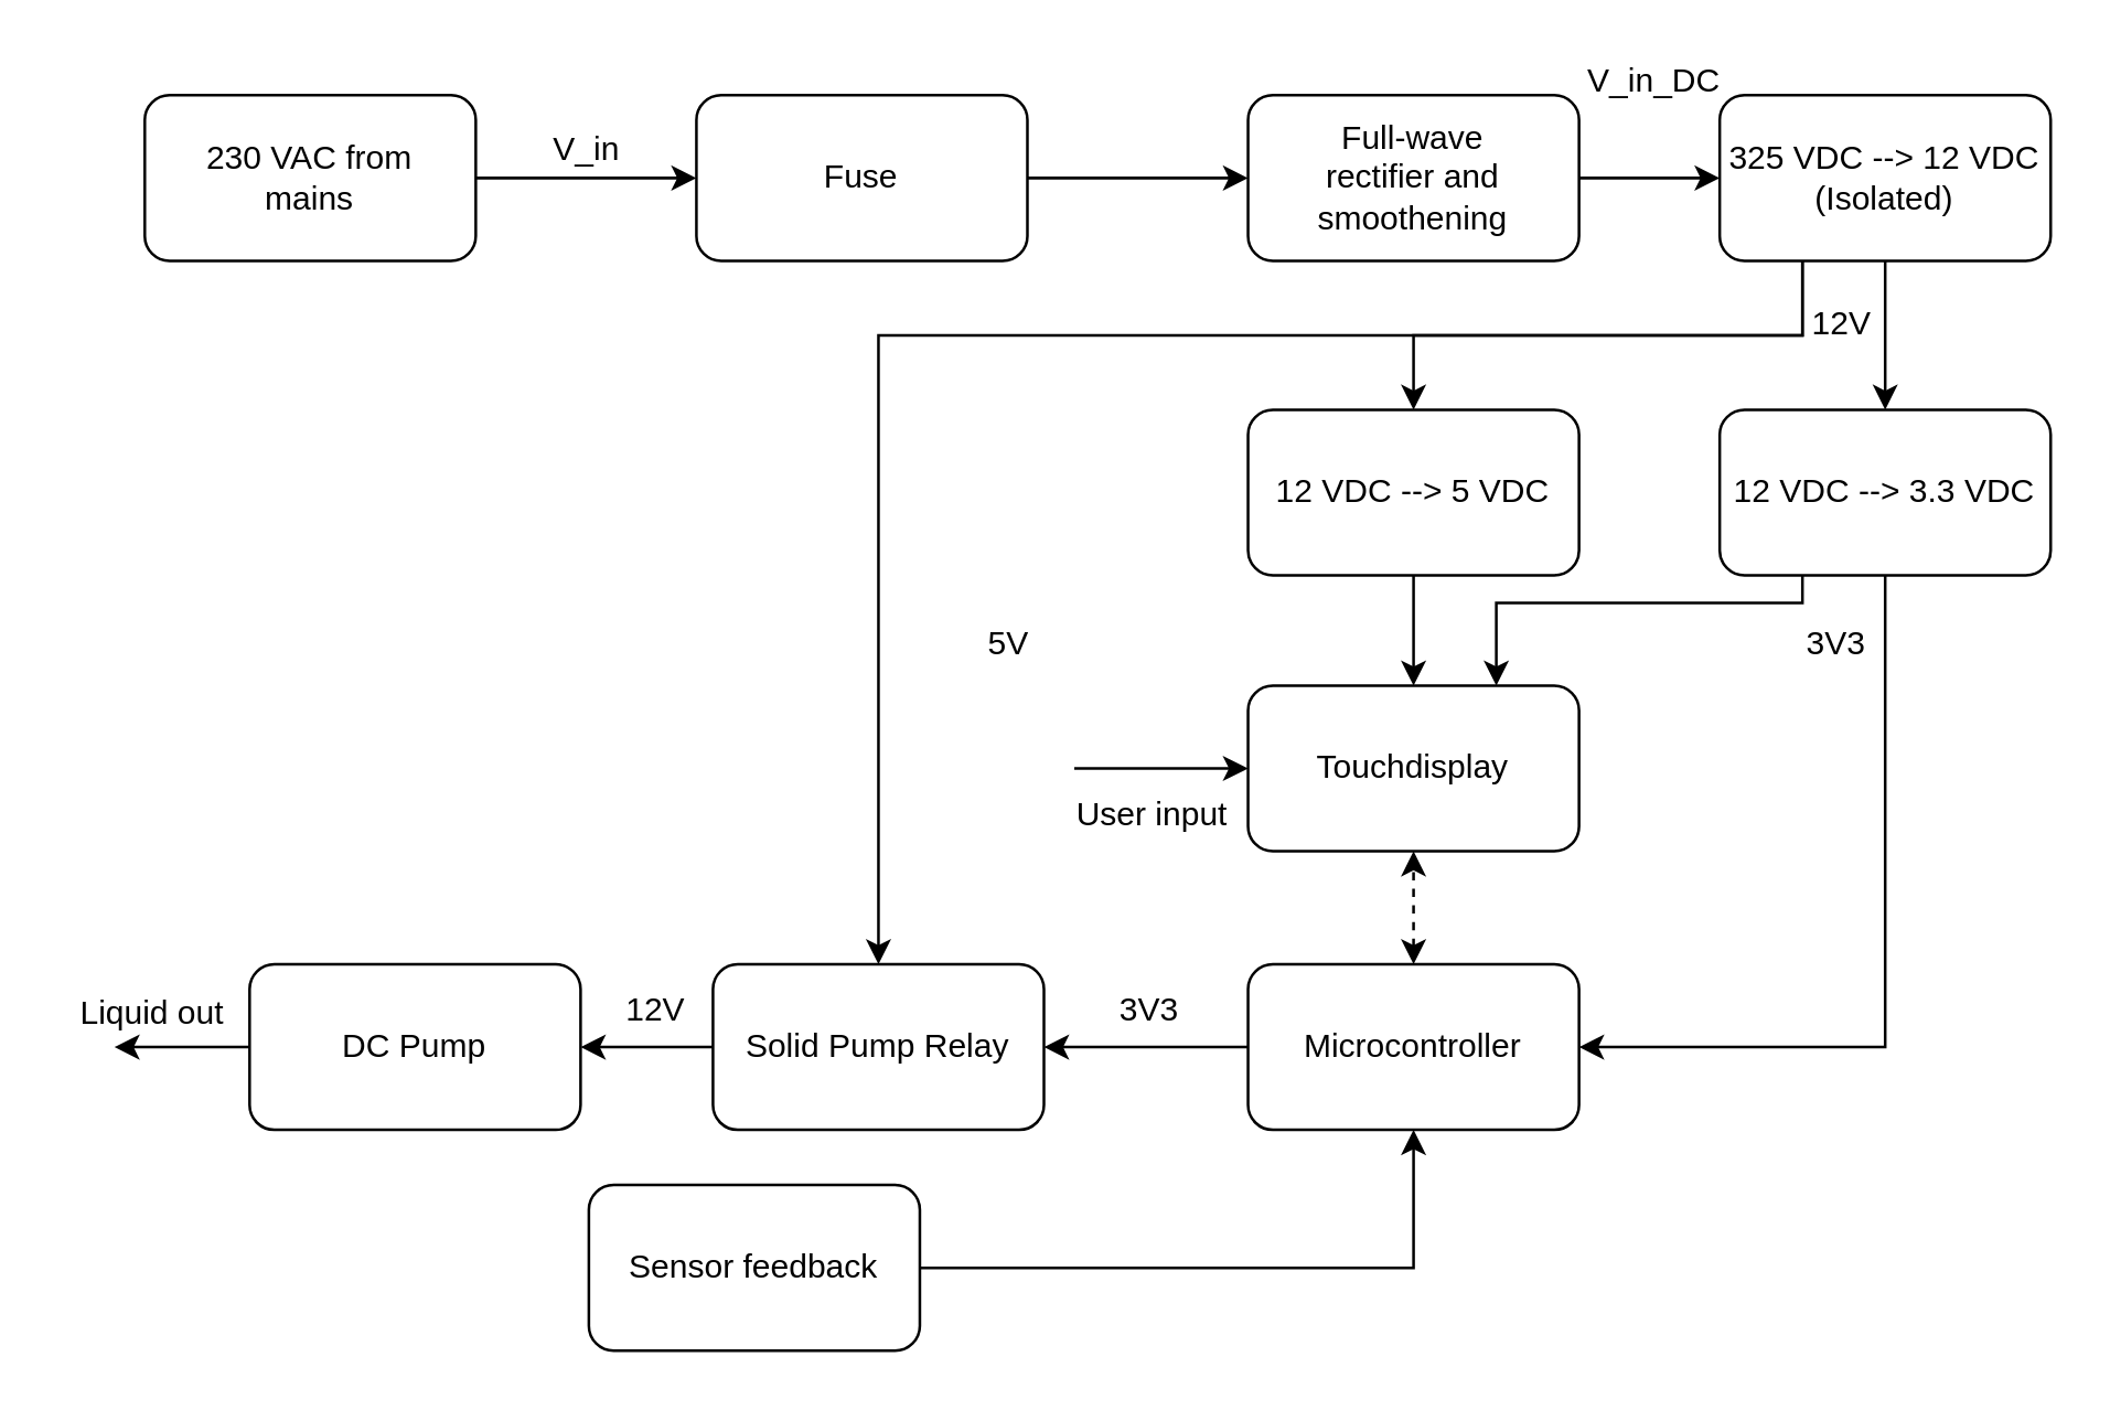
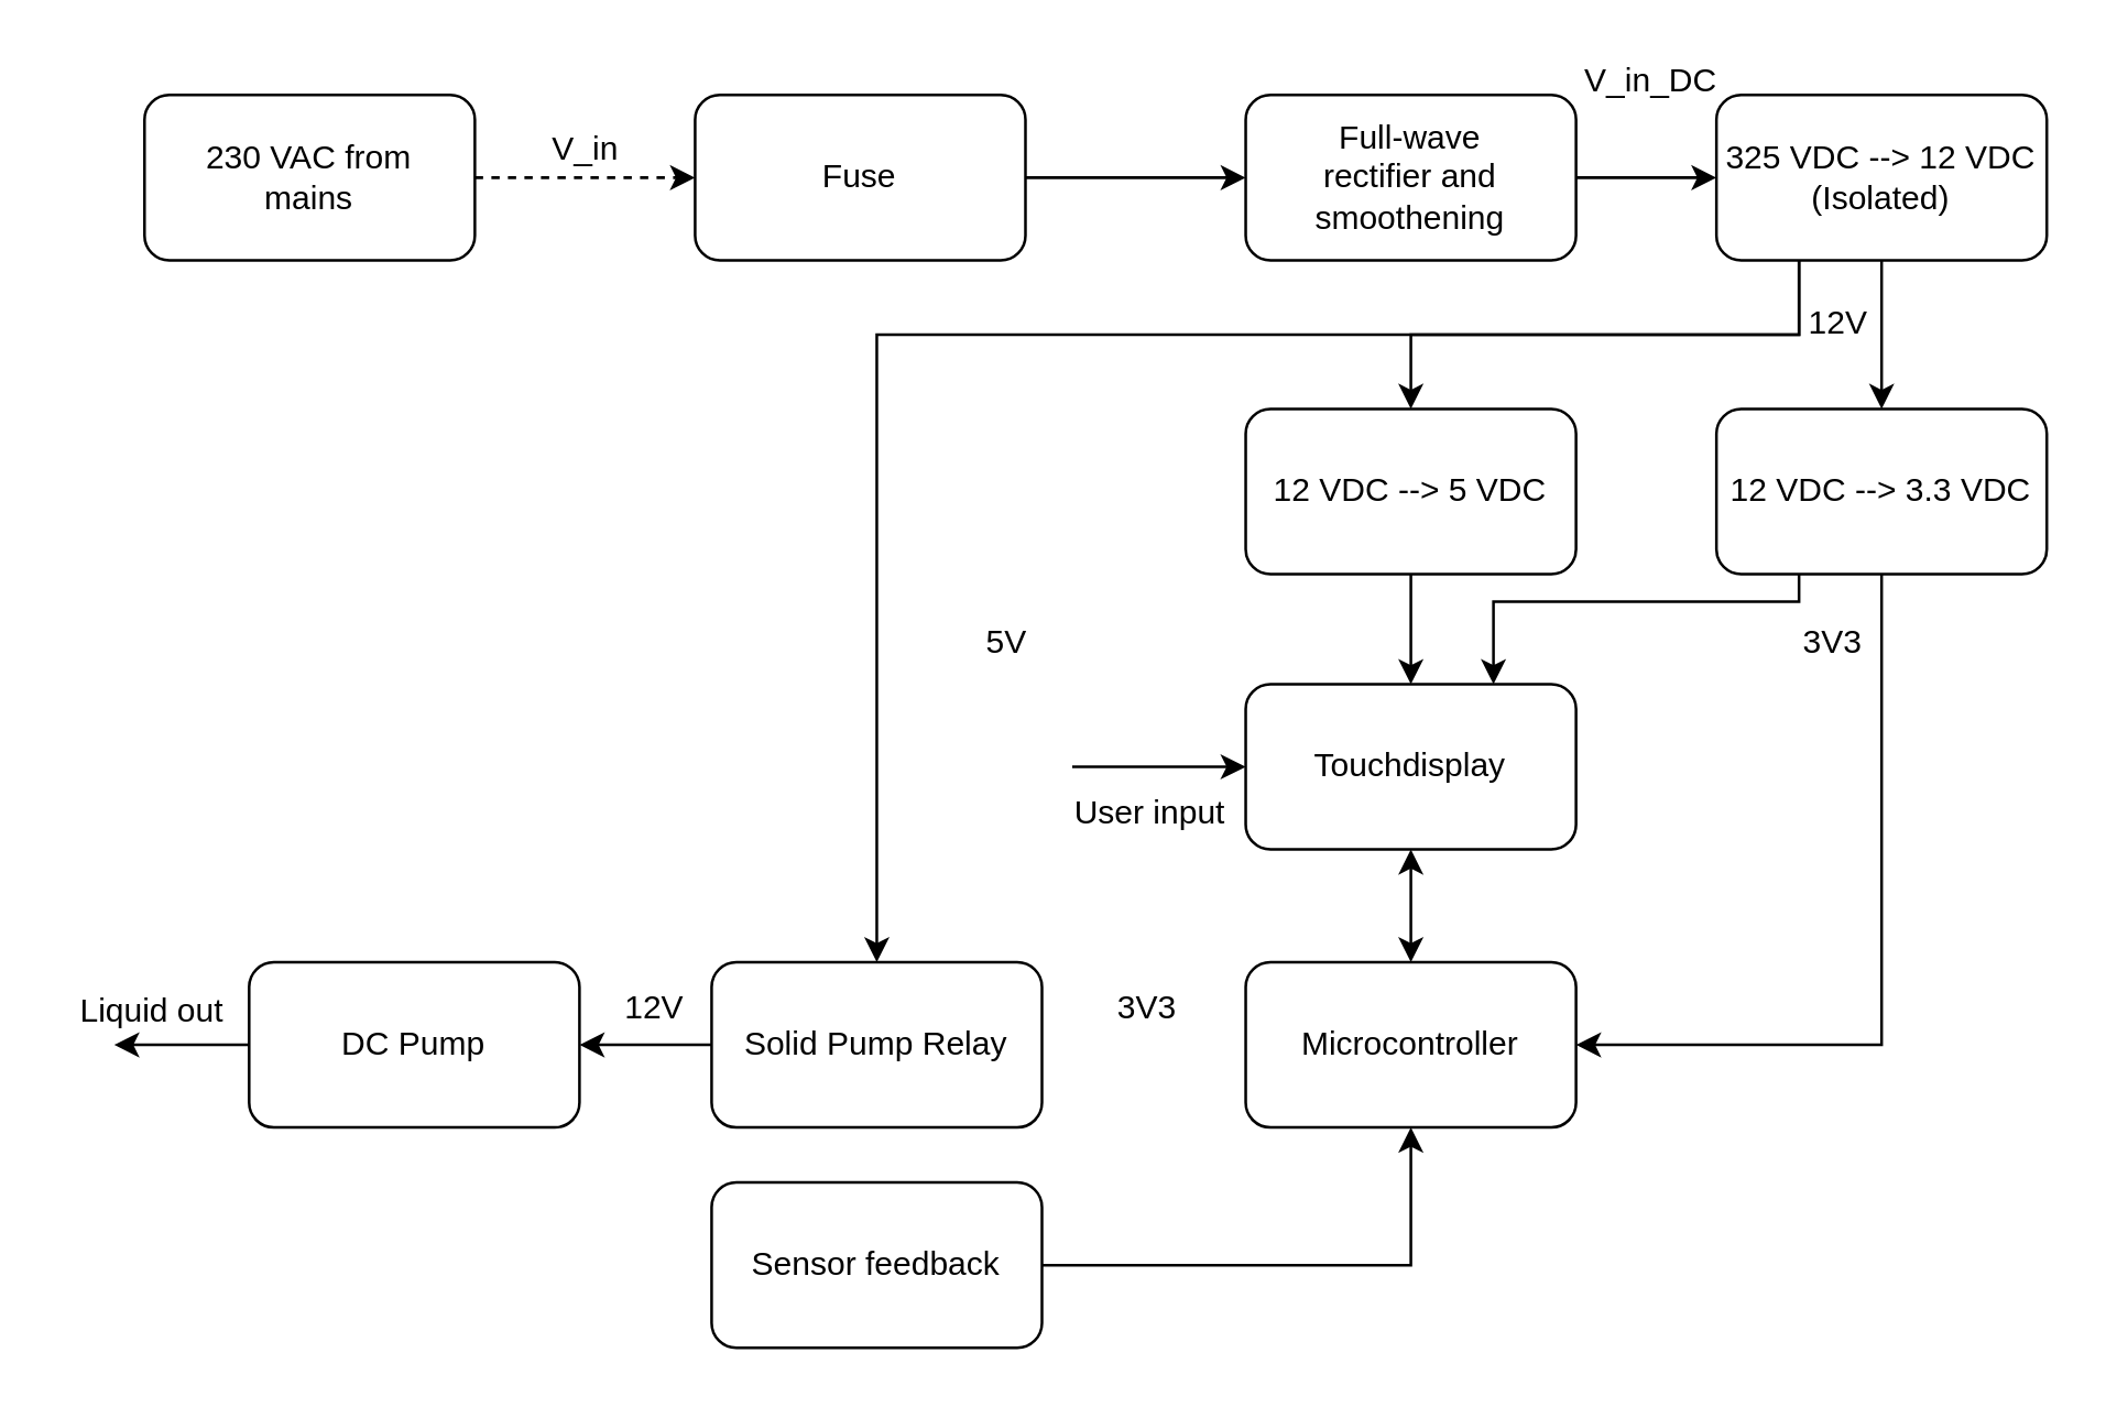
  <mxCell id="0" />
  <mxCell id="1" parent="0" />
- <mxCell id="2" value="" style="edgeStyle=orthogonalEdgeStyle;rounded=0;orthogonalLoop=1;jettySize=auto;html=1;" parent="1" source="3" target="5" edge="1"><mxGeometry relative="1" as="geometry" /></mxCell>
+ <mxCell id="2" value="" style="edgeStyle=orthogonalEdgeStyle;rounded=0;orthogonalLoop=1;jettySize=auto;html=1;dashed=1;" parent="1" source="3" target="5" edge="1"><mxGeometry relative="1" as="geometry" /></mxCell>
  <mxCell id="3" value="230 VAC from&lt;br&gt;mains" style="rounded=1;whiteSpace=wrap;html=1;" parent="1" vertex="1"><mxGeometry x="52" y="34" width="120" height="60" as="geometry" /></mxCell>
  <mxCell id="4" value="" style="edgeStyle=orthogonalEdgeStyle;rounded=0;orthogonalLoop=1;jettySize=auto;html=1;" parent="1" source="5" target="7" edge="1"><mxGeometry relative="1" as="geometry" /></mxCell>
  <mxCell id="5" value="Fuse" style="rounded=1;whiteSpace=wrap;html=1;" parent="1" vertex="1"><mxGeometry x="252" y="34" width="120" height="60" as="geometry" /></mxCell>
  <mxCell id="6" value="" style="edgeStyle=orthogonalEdgeStyle;rounded=0;orthogonalLoop=1;jettySize=auto;html=1;" edge="1" parent="1" source="7" target="11"><mxGeometry relative="1" as="geometry" /></mxCell>
  <mxCell id="7" value="Full-wave&lt;br&gt;rectifier and smoothening" style="rounded=1;whiteSpace=wrap;html=1;" parent="1" vertex="1"><mxGeometry x="452" y="34" width="120" height="60" as="geometry" /></mxCell>
  <mxCell id="8" value="" style="edgeStyle=orthogonalEdgeStyle;rounded=0;orthogonalLoop=1;jettySize=auto;html=1;" edge="1" parent="1" source="11" target="31"><mxGeometry relative="1" as="geometry" /></mxCell>
  <mxCell id="9" style="edgeStyle=orthogonalEdgeStyle;rounded=0;orthogonalLoop=1;jettySize=auto;html=1;exitX=0.25;exitY=1;exitDx=0;exitDy=0;entryX=0.5;entryY=0;entryDx=0;entryDy=0;" edge="1" parent="1" source="11" target="13"><mxGeometry relative="1" as="geometry" /></mxCell>
  <mxCell id="10" style="edgeStyle=orthogonalEdgeStyle;rounded=0;orthogonalLoop=1;jettySize=auto;html=1;exitX=0.25;exitY=1;exitDx=0;exitDy=0;entryX=0.5;entryY=0;entryDx=0;entryDy=0;" edge="1" parent="1" source="11" target="18"><mxGeometry relative="1" as="geometry"><Array as="points"><mxPoint x="653" y="121" /><mxPoint x="318" y="121" /></Array></mxGeometry></mxCell>
  <mxCell id="11" value="325 VDC --&amp;gt; 12 VDC&lt;br&gt;(Isolated)" style="rounded=1;whiteSpace=wrap;html=1;" parent="1" vertex="1"><mxGeometry x="623" y="34" width="120" height="60" as="geometry" /></mxCell>
  <mxCell id="12" style="edgeStyle=orthogonalEdgeStyle;rounded=0;orthogonalLoop=1;jettySize=auto;html=1;exitX=0.5;exitY=1;exitDx=0;exitDy=0;entryX=0.5;entryY=0;entryDx=0;entryDy=0;" edge="1" parent="1" source="13" target="14"><mxGeometry relative="1" as="geometry" /></mxCell>
  <mxCell id="13" value="12 VDC --&amp;gt; 5 VDC" style="rounded=1;whiteSpace=wrap;html=1;" parent="1" vertex="1"><mxGeometry x="452" y="148" width="120" height="60" as="geometry" /></mxCell>
  <mxCell id="14" value="Touchdisplay" style="rounded=1;whiteSpace=wrap;html=1;" parent="1" vertex="1"><mxGeometry x="452" y="248" width="120" height="60" as="geometry" /></mxCell>
- <mxCell id="15" value="" style="edgeStyle=orthogonalEdgeStyle;rounded=0;orthogonalLoop=1;jettySize=auto;html=1;" edge="1" parent="1" source="16" target="18"><mxGeometry relative="1" as="geometry" /></mxCell>
  <mxCell id="16" value="&lt;div&gt;Microcontroller&lt;br&gt;&lt;/div&gt;" style="rounded=1;whiteSpace=wrap;html=1;" parent="1" vertex="1"><mxGeometry x="452" y="349" width="120" height="60" as="geometry" /></mxCell>
  <mxCell id="17" value="" style="edgeStyle=orthogonalEdgeStyle;rounded=0;orthogonalLoop=1;jettySize=auto;html=1;" edge="1" parent="1" source="18" target="20"><mxGeometry relative="1" as="geometry" /></mxCell>
  <mxCell id="18" value="&lt;div&gt;Solid Pump Relay&lt;/div&gt;" style="rounded=1;whiteSpace=wrap;html=1;" parent="1" vertex="1"><mxGeometry x="258" y="349" width="120" height="60" as="geometry" /></mxCell>
  <mxCell id="19" value="" style="edgeStyle=orthogonalEdgeStyle;rounded=0;orthogonalLoop=1;jettySize=auto;html=1;" edge="1" parent="1" source="20"><mxGeometry relative="1" as="geometry"><mxPoint x="41" y="379" as="targetPoint" /></mxGeometry></mxCell>
  <mxCell id="20" value="DC Pump" style="rounded=1;whiteSpace=wrap;html=1;" parent="1" vertex="1"><mxGeometry x="90" y="349" width="120" height="60" as="geometry" /></mxCell>
  <mxCell id="21" value="" style="endArrow=classic;html=1;entryX=0;entryY=0.5;entryDx=0;entryDy=0;" parent="1" target="14" edge="1"><mxGeometry width="50" height="50" relative="1" as="geometry"><mxPoint x="389" y="278" as="sourcePoint" /><mxPoint x="372" y="384" as="targetPoint" /></mxGeometry></mxCell>
  <mxCell id="22" value="Liquid out" style="text;html=1;strokeColor=none;fillColor=none;align=center;verticalAlign=middle;whiteSpace=wrap;rounded=0;" parent="1" vertex="1"><mxGeometry x="20" y="357" width="70" height="20" as="geometry" /></mxCell>
  <mxCell id="23" style="edgeStyle=orthogonalEdgeStyle;rounded=0;orthogonalLoop=1;jettySize=auto;html=1;exitX=1;exitY=0.5;exitDx=0;exitDy=0;entryX=0.5;entryY=1;entryDx=0;entryDy=0;" edge="1" parent="1" source="24" target="16"><mxGeometry relative="1" as="geometry" /></mxCell>
- <mxCell id="24" value="Sensor feedback" style="rounded=1;whiteSpace=wrap;html=1;" parent="1" vertex="1"><mxGeometry x="213" y="429" width="120" height="60" as="geometry" /></mxCell>
+ <mxCell id="24" value="Sensor feedback" style="rounded=1;whiteSpace=wrap;html=1;" parent="1" vertex="1"><mxGeometry x="258" y="429" width="120" height="60" as="geometry" /></mxCell>
  <mxCell id="25" value="V_in" style="text;html=1;align=center;verticalAlign=middle;resizable=0;points=[];autosize=1;" parent="1" vertex="1"><mxGeometry x="192" y="44" width="40" height="20" as="geometry" /></mxCell>
  <mxCell id="26" value="V_in_DC" style="text;html=1;align=center;verticalAlign=middle;resizable=0;points=[];autosize=1;" parent="1" vertex="1"><mxGeometry x="570" y="20" width="58" height="18" as="geometry" /></mxCell>
  <mxCell id="27" value="5V" style="text;html=1;align=center;verticalAlign=middle;resizable=0;points=[];autosize=1;" parent="1" vertex="1"><mxGeometry x="352" y="224" width="25" height="18" as="geometry" /></mxCell>
  <mxCell id="28" value="12V" style="text;html=1;align=center;verticalAlign=middle;resizable=0;points=[];autosize=1;" parent="1" vertex="1"><mxGeometry x="651" y="108" width="31" height="18" as="geometry" /></mxCell>
  <mxCell id="29" style="edgeStyle=orthogonalEdgeStyle;rounded=0;orthogonalLoop=1;jettySize=auto;html=1;exitX=0.25;exitY=1;exitDx=0;exitDy=0;entryX=0.75;entryY=0;entryDx=0;entryDy=0;" edge="1" parent="1" source="31" target="14"><mxGeometry relative="1" as="geometry"><Array as="points"><mxPoint x="653" y="218" /><mxPoint x="542" y="218" /></Array></mxGeometry></mxCell>
  <mxCell id="30" style="edgeStyle=orthogonalEdgeStyle;rounded=0;orthogonalLoop=1;jettySize=auto;html=1;exitX=0.5;exitY=1;exitDx=0;exitDy=0;entryX=1;entryY=0.5;entryDx=0;entryDy=0;" edge="1" parent="1" source="31" target="16"><mxGeometry relative="1" as="geometry" /></mxCell>
  <mxCell id="31" value="12 VDC --&amp;gt; 3.3 VDC" style="whiteSpace=wrap;html=1;rounded=1;" vertex="1" parent="1"><mxGeometry x="623" y="148" width="120" height="60" as="geometry" /></mxCell>
  <mxCell id="32" value="3V3" style="text;html=1;align=center;verticalAlign=middle;resizable=0;points=[];autosize=1;" vertex="1" parent="1"><mxGeometry x="649" y="224" width="31" height="18" as="geometry" /></mxCell>
- <mxCell id="33" value="" style="endArrow=classic;startArrow=classic;html=1;entryX=0.5;entryY=1;entryDx=0;entryDy=0;exitX=0.5;exitY=0;exitDx=0;exitDy=0;dashed=1;" edge="1" parent="1" source="16" target="14"><mxGeometry width="50" height="50" relative="1" as="geometry"><mxPoint x="356" y="331" as="sourcePoint" /><mxPoint x="406" y="281" as="targetPoint" /></mxGeometry></mxCell>
+ <mxCell id="33" value="" style="endArrow=classic;startArrow=classic;html=1;entryX=0.5;entryY=1;entryDx=0;entryDy=0;exitX=0.5;exitY=0;exitDx=0;exitDy=0;" edge="1" parent="1" source="16" target="14"><mxGeometry width="50" height="50" relative="1" as="geometry"><mxPoint x="356" y="331" as="sourcePoint" /><mxPoint x="406" y="281" as="targetPoint" /></mxGeometry></mxCell>
  <mxCell id="34" value="User input" style="text;html=1;align=center;verticalAlign=middle;resizable=0;points=[];autosize=1;" vertex="1" parent="1"><mxGeometry x="382" y="285" width="70" height="20" as="geometry" /></mxCell>
  <mxCell id="35" value="3V3" style="text;html=1;align=center;verticalAlign=middle;resizable=0;points=[];autosize=1;" vertex="1" parent="1"><mxGeometry x="400" y="357" width="31" height="18" as="geometry" /></mxCell>
  <mxCell id="36" value="12V" style="text;html=1;align=center;verticalAlign=middle;resizable=0;points=[];autosize=1;" vertex="1" parent="1"><mxGeometry x="221" y="357" width="31" height="18" as="geometry" /></mxCell>
